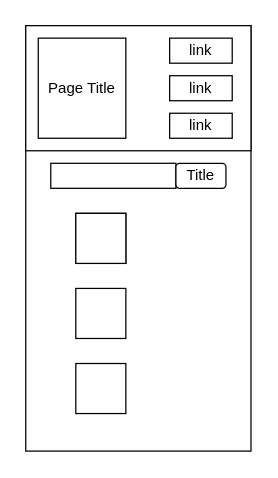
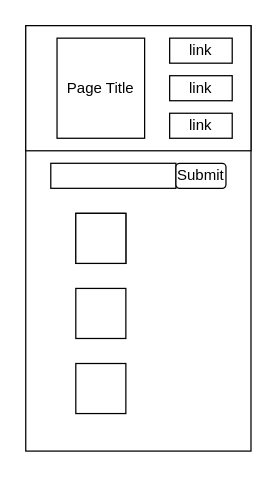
  <mxCell id="0" />
  <mxCell id="1" parent="0" />
  <mxCell id="2" value="" style="rounded=0;whiteSpace=wrap;html=1;" vertex="1" parent="1"><mxGeometry x="20" y="20" width="180" height="340" as="geometry" /></mxCell>
  <mxCell id="3" value="" style="rounded=0;whiteSpace=wrap;html=1;" vertex="1" parent="1"><mxGeometry x="20" y="20" width="180" height="100" as="geometry" /></mxCell>
- <mxCell id="4" value="Page Title" style="rounded=0;whiteSpace=wrap;html=1;" vertex="1" parent="1"><mxGeometry x="30" y="30" width="70" height="80" as="geometry" /></mxCell>
+ <mxCell id="4" value="Page Title" style="rounded=0;whiteSpace=wrap;html=1;" vertex="1" parent="1"><mxGeometry x="45" y="30" width="70" height="80" as="geometry" /></mxCell>
  <mxCell id="5" value="link" style="rounded=0;whiteSpace=wrap;html=1;" vertex="1" parent="1"><mxGeometry x="135" y="30" width="50" height="20" as="geometry" /></mxCell>
  <mxCell id="6" value="link" style="rounded=0;whiteSpace=wrap;html=1;" vertex="1" parent="1"><mxGeometry x="135" y="90" width="50" height="20" as="geometry" /></mxCell>
  <mxCell id="7" value="link" style="rounded=0;whiteSpace=wrap;html=1;" vertex="1" parent="1"><mxGeometry x="135" y="60" width="50" height="20" as="geometry" /></mxCell>
  <mxCell id="8" value="" style="rounded=0;whiteSpace=wrap;html=1;" vertex="1" parent="1"><mxGeometry x="40" y="130" width="100" height="20" as="geometry" /></mxCell>
- <mxCell id="9" value="Title" style="rounded=1;whiteSpace=wrap;html=1;" vertex="1" parent="1"><mxGeometry x="140" y="130" width="40" height="20" as="geometry" /></mxCell>
+ <mxCell id="9" value="Submit" style="rounded=1;whiteSpace=wrap;html=1;" vertex="1" parent="1"><mxGeometry x="140" y="130" width="40" height="20" as="geometry" /></mxCell>
  <mxCell id="10" value="" style="rounded=0;whiteSpace=wrap;html=1;" vertex="1" parent="1"><mxGeometry x="60" y="170" width="40" height="40" as="geometry" /></mxCell>
  <mxCell id="11" value="" style="rounded=0;whiteSpace=wrap;html=1;" vertex="1" parent="1"><mxGeometry x="60" y="170" width="40" height="40" as="geometry" /></mxCell>
  <mxCell id="12" value="" style="rounded=0;whiteSpace=wrap;html=1;" vertex="1" parent="1"><mxGeometry x="60" y="230" width="40" height="40" as="geometry" /></mxCell>
  <mxCell id="13" value="" style="rounded=0;whiteSpace=wrap;html=1;" vertex="1" parent="1"><mxGeometry x="60" y="290" width="40" height="40" as="geometry" /></mxCell>
